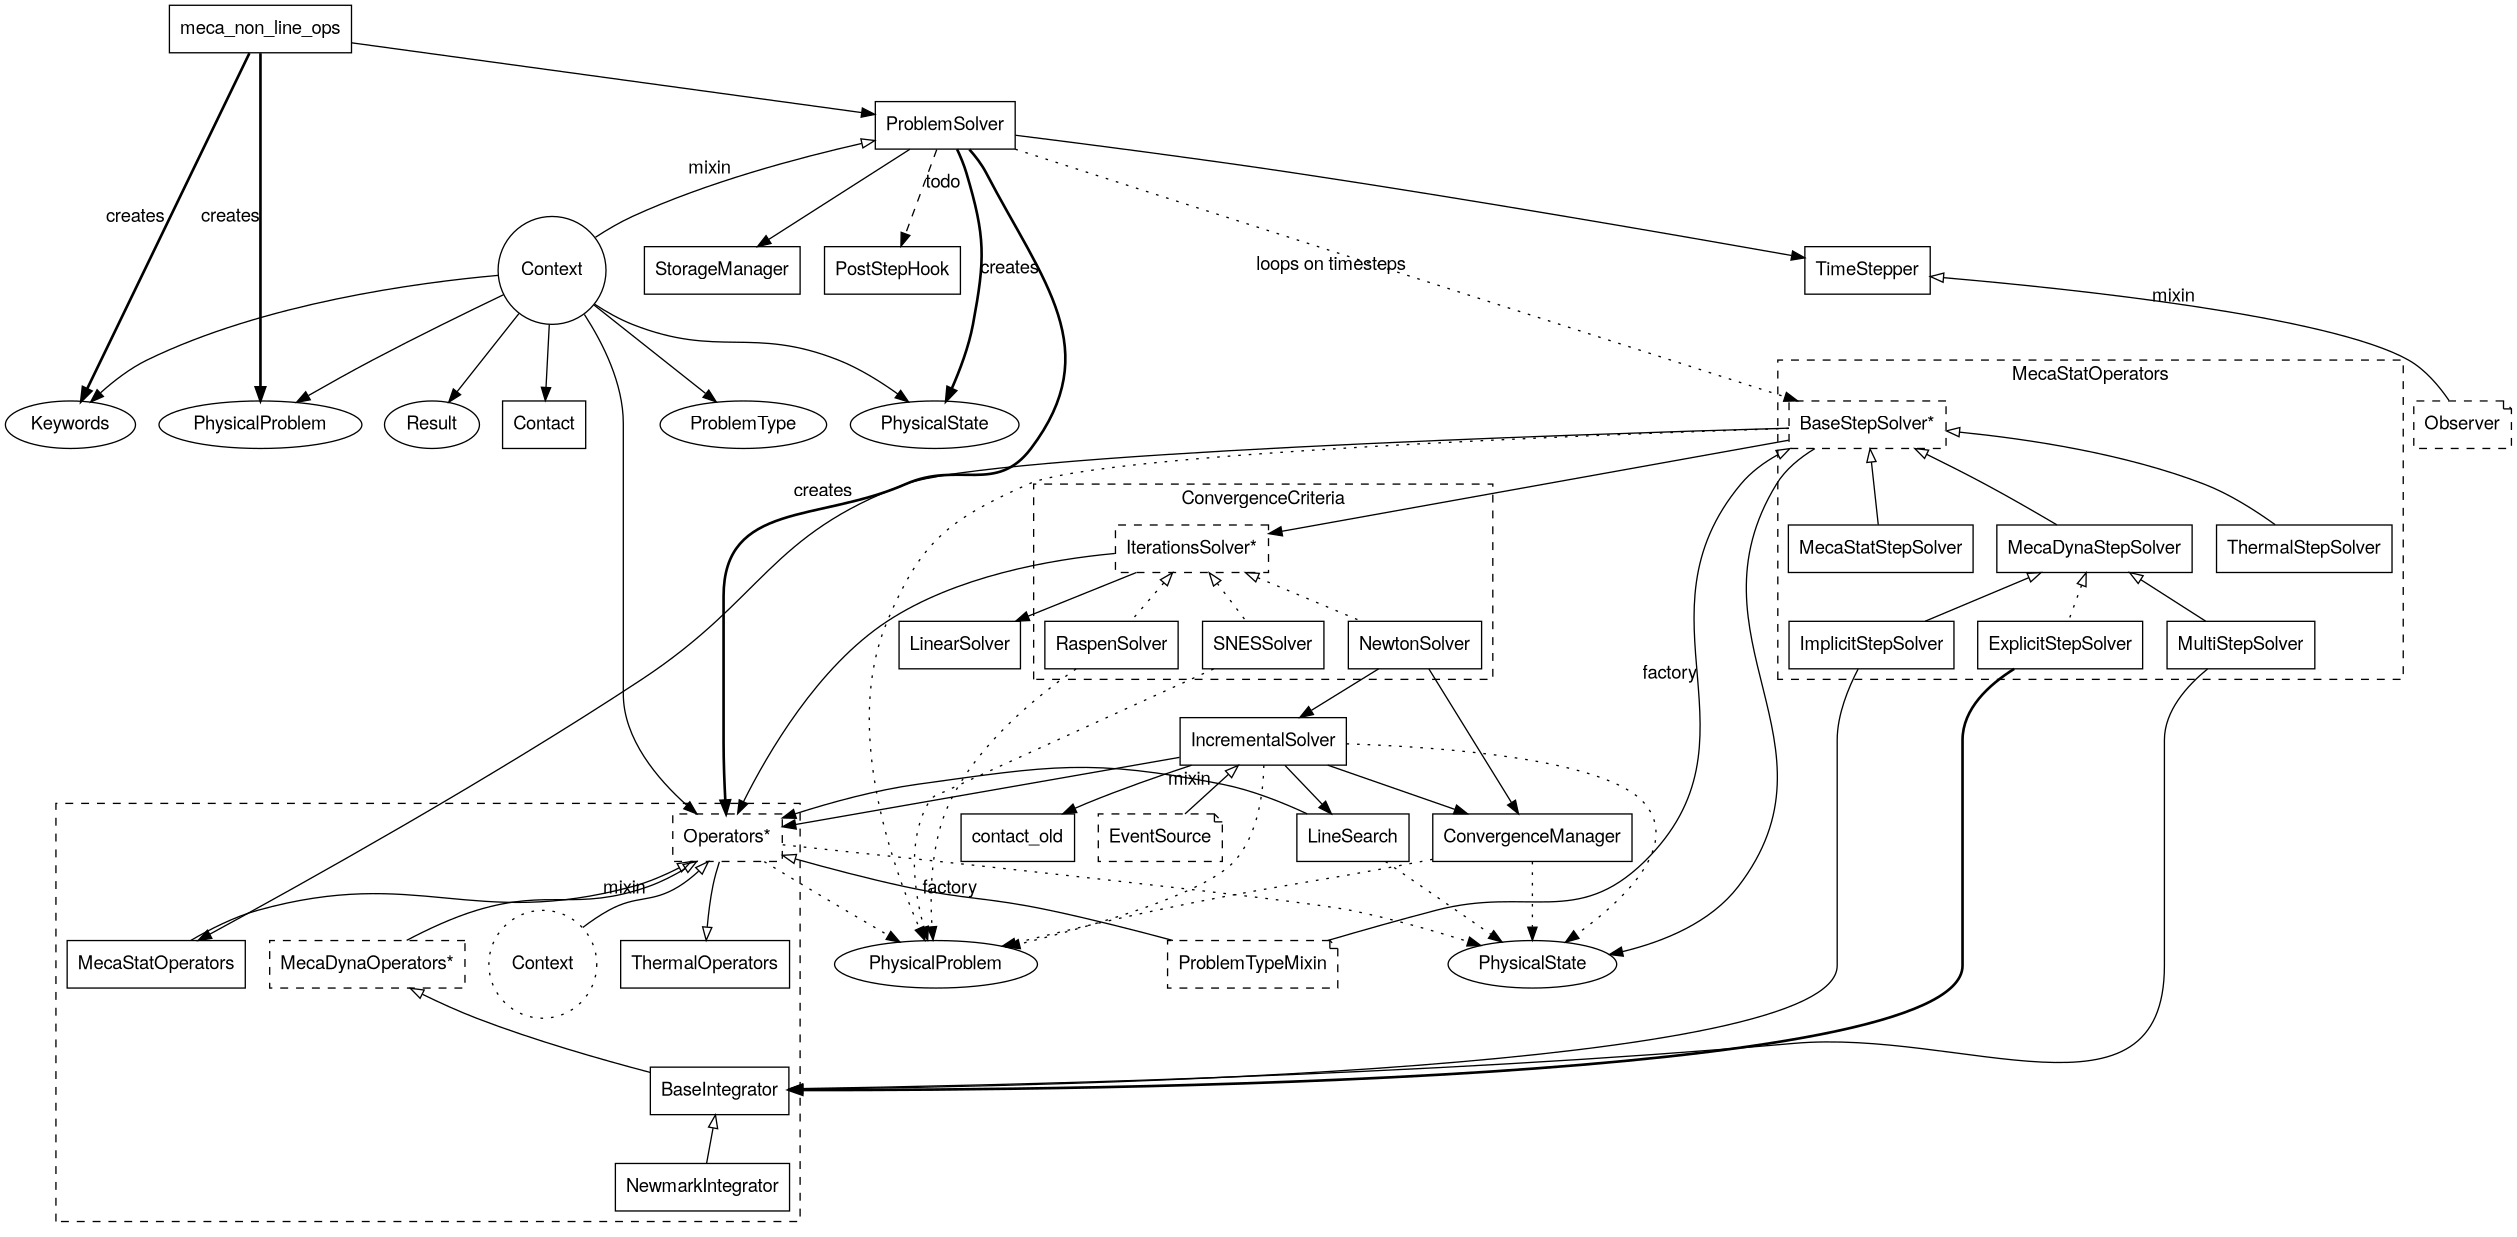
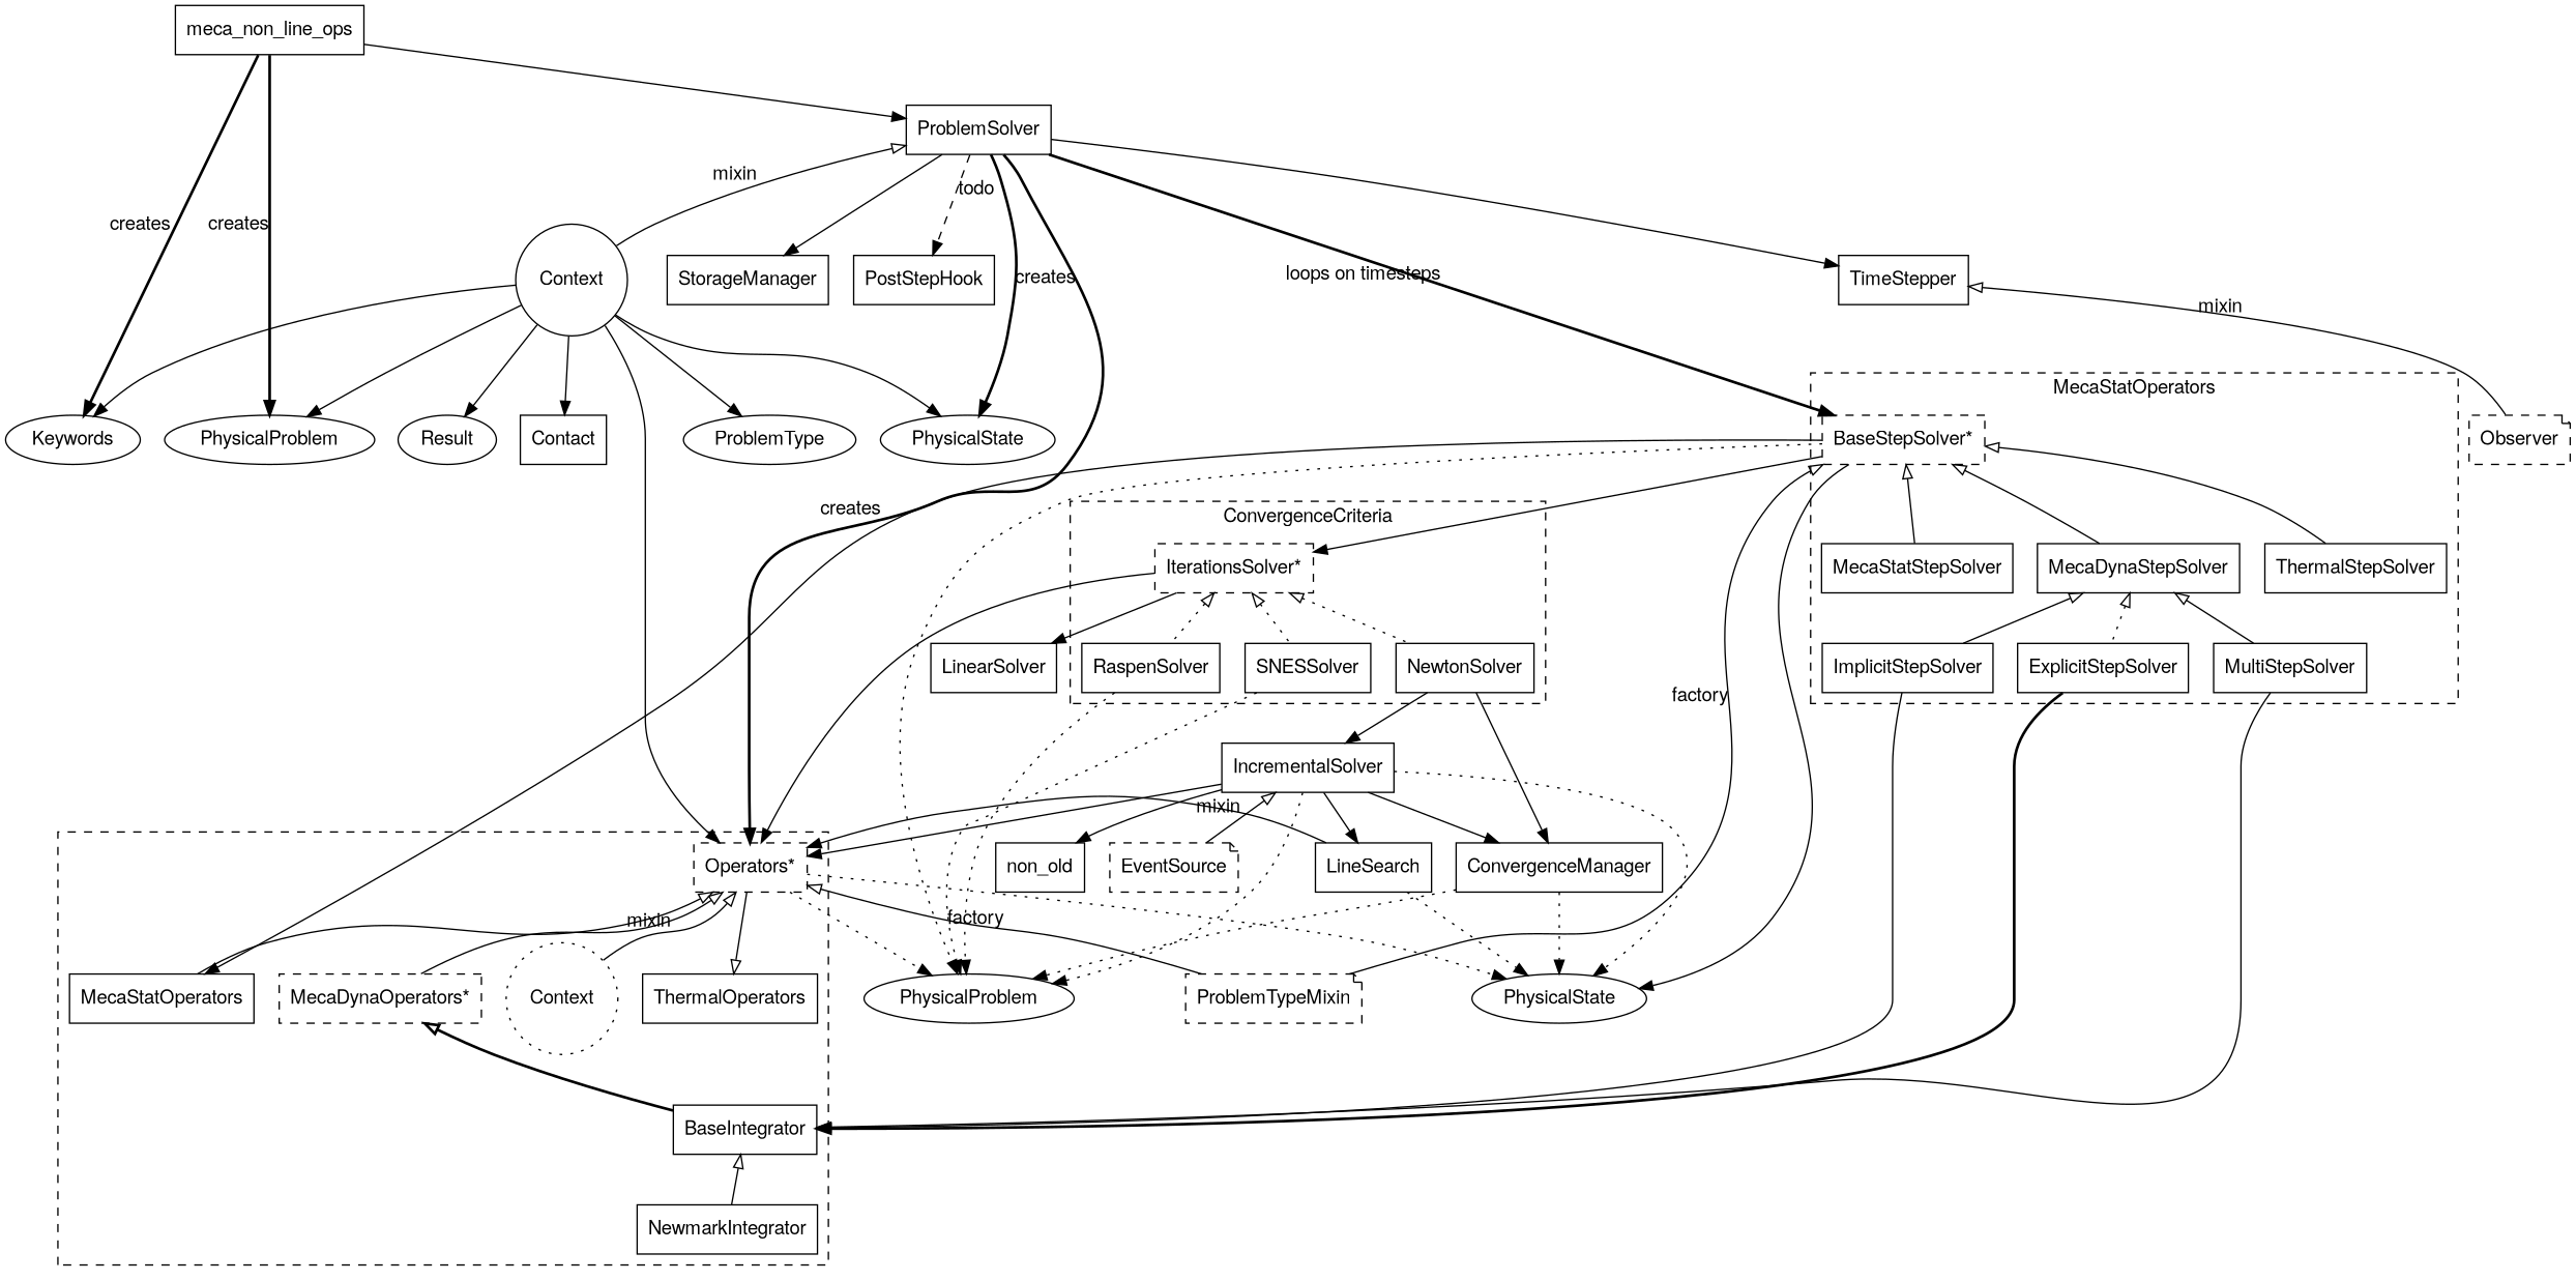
  digraph {
    compound=true
    fontname="Helvetica,Arial,sans-serif"
    labelloc=t
    node [fontname="Helvetica,Arial,sans-serif" shape=box]
    edge [fontname="Helvetica,Arial,sans-serif"]
    n1 [label=Keywords shape=ellipse]
    n2 [label=PhysicalProblem shape=ellipse]
    n3 [label=ProblemType shape=ellipse]
    n4 [label=PhysicalState shape=ellipse]
    n5 [label=Result shape=ellipse]
    n6 [label=Contact]
    n7 [label=Context shape=circle]
    n8 [label="Operators*" style=dashed]
    n9 [label=MecaStatOperators]
    n10 [label=ThermalOperators]
    n11 [label="MecaDynaOperators*" style=dashed]
    n12 [label=Context shape=circle style=dotted]
    n13 [label=BaseIntegrator]
    n14 [label=NewmarkIntegrator]
    n15 [label=MecaStatStepSolver]
    n16 [label=MecaDynaStepSolver]
    n17 [label=ThermalStepSolver]
    n18 [label=ImplicitStepSolver]
    n19 [label=ExplicitStepSolver]
    n20 [label=MultiStepSolver]
    n21 [label="BaseStepSolver*" style=dashed]
    n22 [label="IterationsSolver*" style=dashed]
    n23 [label=NewtonSolver]
    n24 [label=SNESSolver]
    n25 [label=RaspenSolver]
    n26 [label=PhysicalProblem shape=ellipse]
    n27 [label=PhysicalState shape=ellipse]
    n28 [label=ProblemTypeMixin shape=note style=dashed]
    n29 [label=LinearSolver]
    n30 [label=ConvergenceManager]
    n31 [label=IncrementalSolver]
    n32 [label=meca_non_line_ops]
    n33 [label=ProblemSolver]
    n34 [label=TimeStepper]
    n35 [label=StorageManager]
    n36 [label=PostStepHook]
    n37 [label=Observer shape=note style=dashed]
    n38 [label=LineSearch]
    n39 [label=EventSource shape=note style=dashed]
-   contact_old
+   contact_old [label=non_old]
    subgraph sub_1 {
      n1
      n2
      n3
      n4
      n5
      n6
      n7
      n8
    }
    subgraph cluster_2 {
      style=dashed
      n8
      n12
      n13
      n14
      subgraph sub_3 {
        rank=same
        style=dashed
        n9
        n10
        n11
      }
    }
    subgraph cluster_4 {
      label=MecaStatOperators
      style=dashed
      n18
      n19
      n20
      n21
      subgraph sub_5 {
        label=StepSolver
        rank=same
        style=dashed
        n15
        n16
        n17
      }
    }
    subgraph cluster_6 {
      label=ConvergenceCriteria
      style=dashed
      n22
      n23
      n24
      n25
    }
    n7 -> n1
    n7 -> n2
    n7 -> n3
    n7 -> n4
    n7 -> n5
    n7 -> n6
    n7 -> n8
    n8 -> n9 [arrowtail=empty dir=back]
    n8 -> n11 [arrowtail=empty dir=back]
    n8 -> n12 [arrowtail=empty dir=back xlabel=mixin]
    n8 -> n26 [style=dotted]
    n8 -> n27 [style=dotted]
    n8 -> n28 [arrowtail=empty dir=back xlabel=factory]
    n10 -> n8 [arrowtail=empty dir=back]
-   n11 -> n13 [arrowtail=empty dir=back]
+   n11 -> n13 [arrowtail=empty dir=back style=bold]
    n13 -> n14 [arrowtail=empty dir=back]
    n16 -> n18 [arrowtail=empty dir=back]
    n16 -> n19 [arrowtail=empty dir=back style=dotted]
    n16 -> n20 [arrowtail=empty dir=back]
    n18 -> n13
    n19 -> n13 [style=bold]
    n20 -> n13
    n21 -> n9
    n21 -> n15 [arrowtail=empty dir=back]
    n21 -> n16 [arrowtail=empty dir=back]
    n21 -> n17 [arrowtail=empty dir=back]
    n21 -> n22
    n21 -> n26 [style=dotted]
    n21 -> n27
    n21 -> n28 [arrowtail=empty dir=back xlabel=factory]
    n22 -> n8
    n22 -> n23 [arrowtail=empty dir=back style=dotted]
    n22 -> n24 [arrowtail=empty dir=back style=dotted]
    n22 -> n25 [arrowtail=empty dir=back style=dotted]
    n22 -> n29
    n23 -> n30
    n23 -> n31
    n24 -> n26 [style=dotted]
    n24 -> n31 [style=invis]
    n25 -> n26 [style=dotted]
    n30 -> n26 [style=dotted]
    n30 -> n27 [style=dotted]
    n31 -> n8
    n31 -> n26 [style=dotted]
    n31 -> n27 [style=dotted]
    n31 -> n30
    n31 -> n38
    n31 -> n39 [arrowtail=empty dir=back xlabel=mixin]
    n31 -> contact_old
    n32 -> n1 [style=bold xlabel=creates]
    n32 -> n2 [style=bold xlabel=creates]
    n32 -> n33
    n33 -> n4 [style=bold xlabel=creates]
    n33 -> n7 [arrowtail=empty dir=back xlabel=mixin]
    n33 -> n8 [style=bold xlabel=creates]
-   n33 -> n21 [style=dotted xlabel="loops on timesteps"]
+   n33 -> n21 [style=bold xlabel="loops on timesteps"]
    n33 -> n34
    n33 -> n35
    n33 -> n36 [label=todo style=dashed]
    n34 -> n21 [style=invis]
    n34 -> n37 [arrowtail=empty dir=back xlabel=mixin]
    n38 -> n8
    n38 -> n27 [style=dotted]
  }
